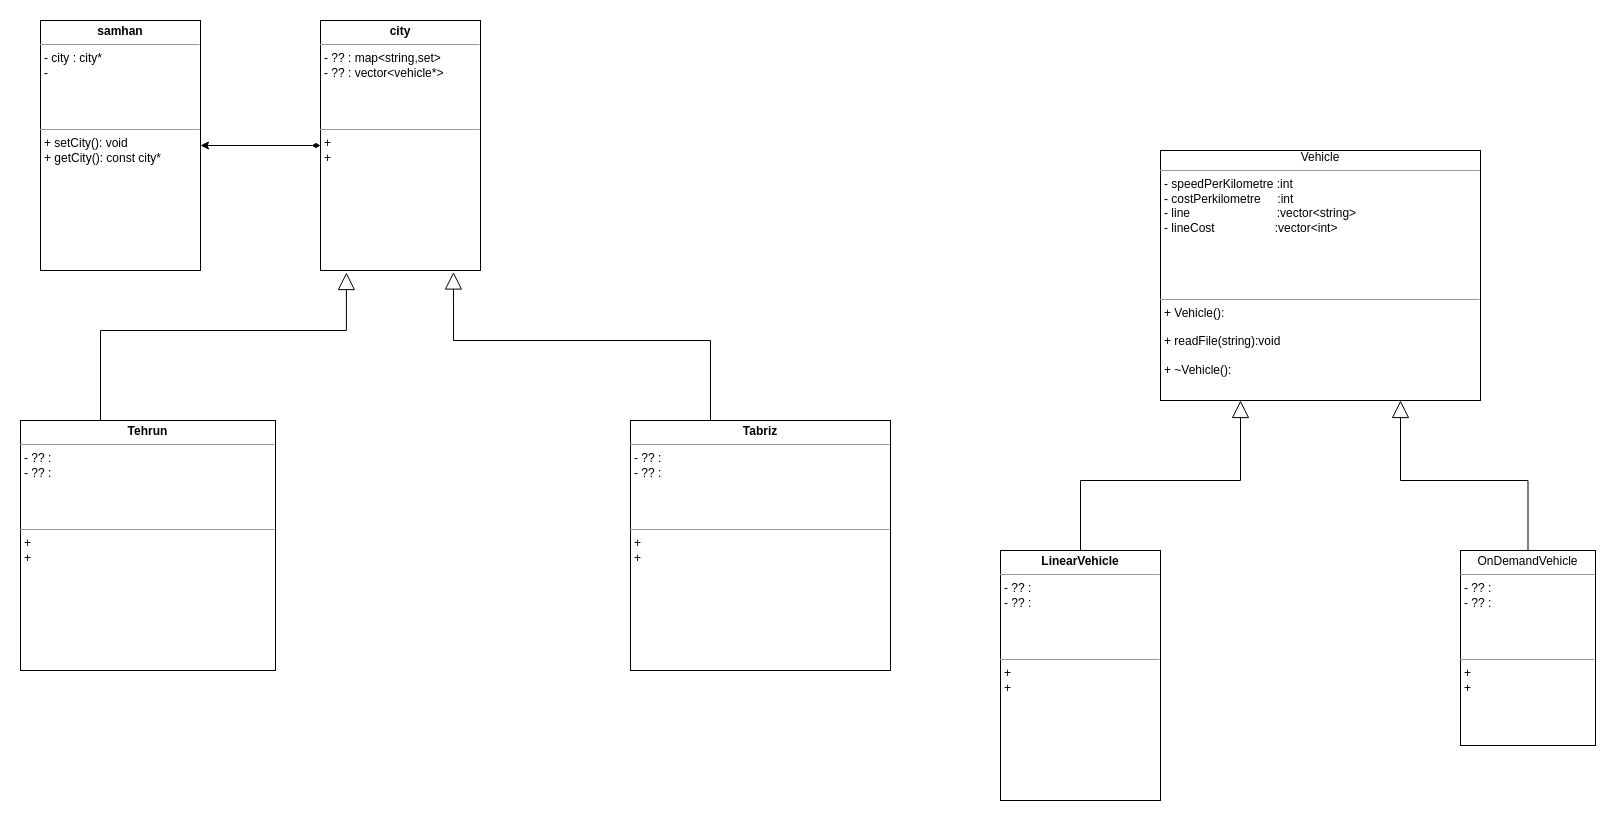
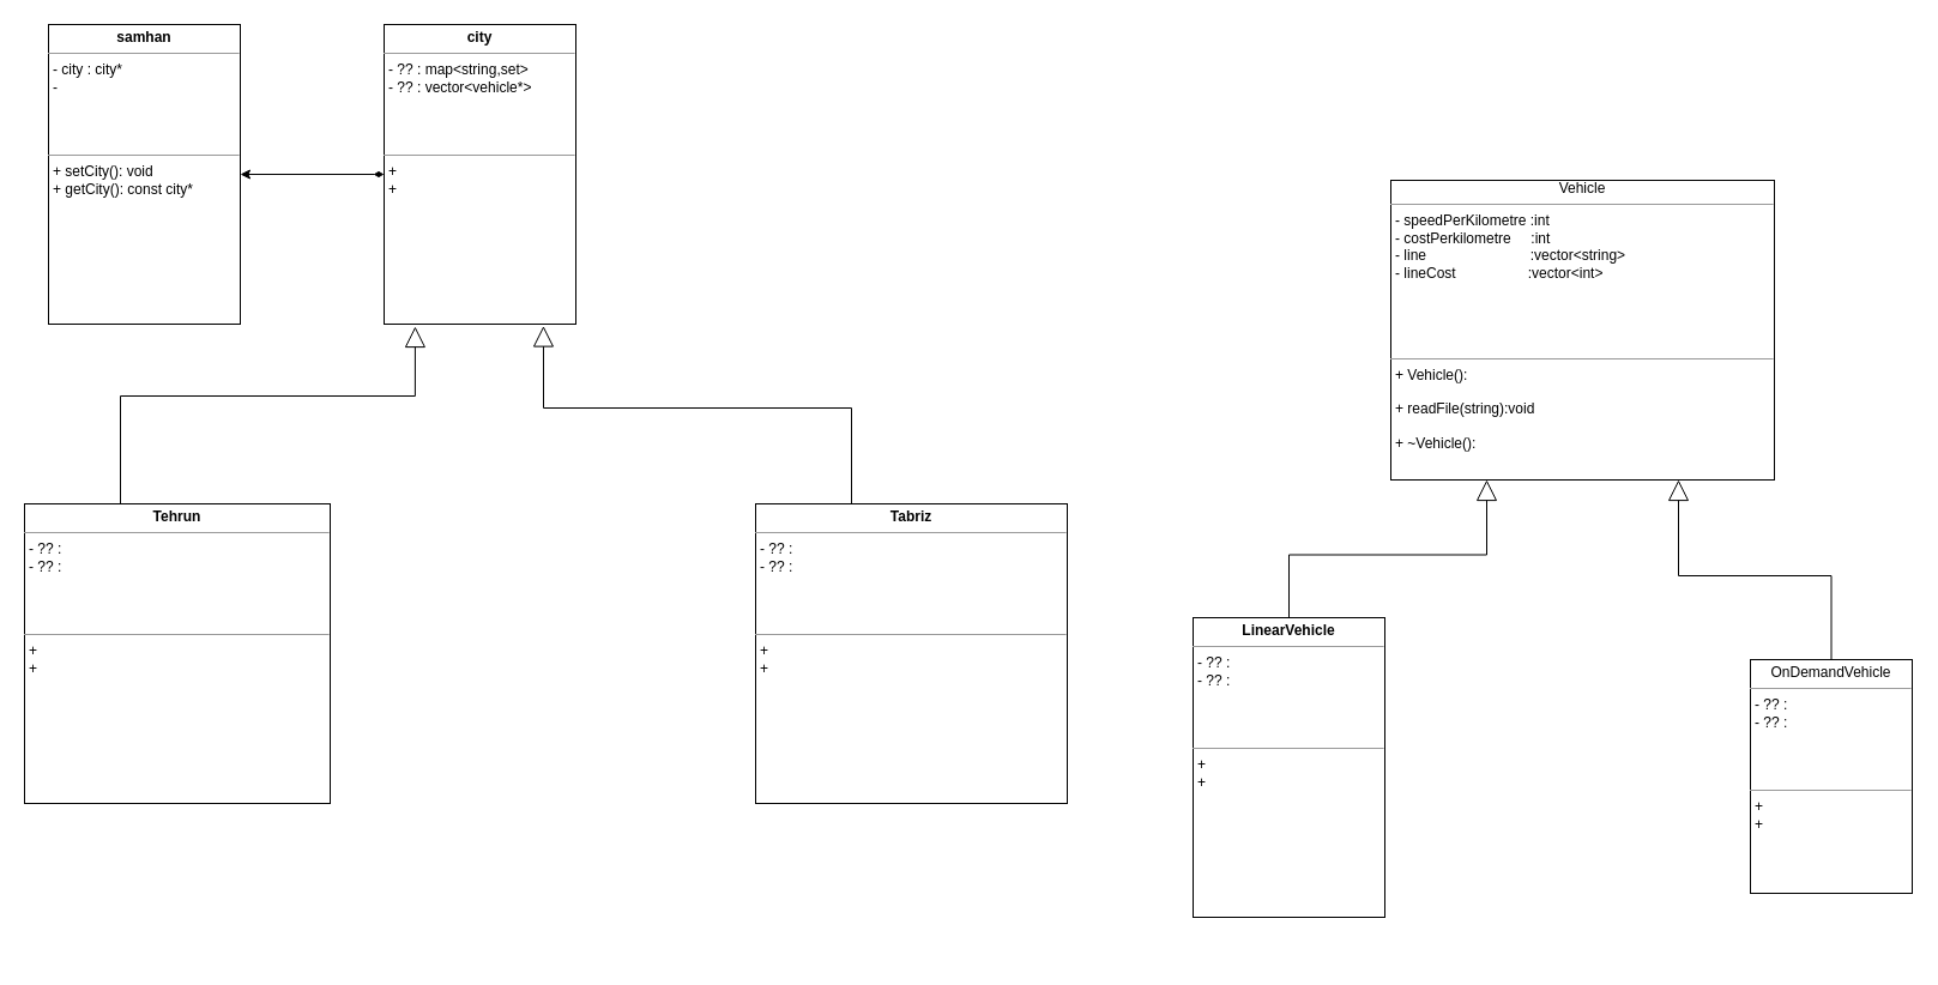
  <mxCell id="0" />
  <mxCell id="1" parent="0" />
  <mxCell id="2" value="&lt;p style=&quot;margin:0px;margin-top:4px;text-align:center;&quot;&gt;&lt;b&gt;samhan&lt;/b&gt;&lt;br&gt;&lt;/p&gt;&lt;hr size=&quot;1&quot;&gt;&lt;p style=&quot;margin:0px;margin-left:4px;&quot;&gt;- city : city*&lt;/p&gt;&lt;p style=&quot;margin:0px;margin-left:4px;&quot;&gt;-&lt;br&gt;&lt;/p&gt;&lt;p style=&quot;margin:0px;margin-left:4px;&quot;&gt;&lt;br&gt;&lt;/p&gt;&lt;p style=&quot;margin:0px;margin-left:4px;&quot;&gt;&lt;br&gt;&lt;/p&gt;&lt;p style=&quot;margin:0px;margin-left:4px;&quot;&gt;&lt;br&gt;&lt;/p&gt;&lt;hr size=&quot;1&quot;&gt;&lt;p style=&quot;margin:0px;margin-left:4px;&quot;&gt;+ setCity(): void&lt;br&gt;&lt;/p&gt;&lt;p style=&quot;margin:0px;margin-left:4px;&quot;&gt;+ getCity(): const city*&lt;/p&gt;&lt;p style=&quot;margin:0px;margin-left:4px;&quot;&gt;&lt;br&gt;&lt;/p&gt;" style="verticalAlign=top;align=left;overflow=fill;fontSize=12;fontFamily=Helvetica;html=1;whiteSpace=wrap;" parent="1" vertex="1"><mxGeometry x="40" y="20" width="160" height="250" as="geometry" /></mxCell>
  <mxCell id="3" style="edgeStyle=orthogonalEdgeStyle;rounded=0;orthogonalLoop=1;jettySize=auto;html=1;exitX=0;exitY=0.5;exitDx=0;exitDy=0;entryX=1;entryY=0.5;entryDx=0;entryDy=0;startArrow=diamondThin;startFill=1;sourcePerimeterSpacing=15;targetPerimeterSpacing=10;" parent="1" source="4" target="2" edge="1"><mxGeometry relative="1" as="geometry" /></mxCell>
  <mxCell id="4" value="&lt;p style=&quot;margin:0px;margin-top:4px;text-align:center;&quot;&gt;&lt;b&gt;city&lt;/b&gt;&lt;br&gt;&lt;/p&gt;&lt;hr size=&quot;1&quot;&gt;&lt;p style=&quot;margin:0px;margin-left:4px;&quot;&gt;- ?? : map&amp;lt;string,set&amp;gt;&lt;/p&gt;&lt;p style=&quot;margin:0px;margin-left:4px;&quot;&gt;- ?? : vector&amp;lt;vehicle*&amp;gt;&lt;br&gt;&lt;/p&gt;&lt;p style=&quot;margin:0px;margin-left:4px;&quot;&gt;&lt;br&gt;&lt;/p&gt;&lt;p style=&quot;margin:0px;margin-left:4px;&quot;&gt;&lt;br&gt;&lt;/p&gt;&lt;p style=&quot;margin:0px;margin-left:4px;&quot;&gt;&lt;br&gt;&lt;/p&gt;&lt;hr size=&quot;1&quot;&gt;&lt;p style=&quot;margin:0px;margin-left:4px;&quot;&gt;+ &lt;br&gt;&lt;/p&gt;&lt;p style=&quot;margin:0px;margin-left:4px;&quot;&gt;+ &lt;/p&gt;&lt;p style=&quot;margin:0px;margin-left:4px;&quot;&gt;&lt;br&gt;&lt;/p&gt;" style="verticalAlign=top;align=left;overflow=fill;fontSize=12;fontFamily=Helvetica;html=1;whiteSpace=wrap;" parent="1" vertex="1"><mxGeometry x="320" y="20" width="160" height="250" as="geometry" /></mxCell>
  <mxCell id="5" style="edgeStyle=orthogonalEdgeStyle;rounded=0;orthogonalLoop=1;jettySize=auto;html=1;exitX=0.5;exitY=0;exitDx=0;exitDy=0;entryX=0.162;entryY=1.008;entryDx=0;entryDy=0;endArrow=block;endFill=0;entryPerimeter=0;startArrow=none;startFill=0;endSize=15;startSize=0;targetPerimeterSpacing=4;jumpStyle=none;" parent="1" source="6" target="4" edge="1"><mxGeometry relative="1" as="geometry"><Array as="points"><mxPoint x="100" y="330" /><mxPoint x="346" y="330" /></Array></mxGeometry></mxCell>
  <mxCell id="6" value="&lt;p style=&quot;margin:0px;margin-top:4px;text-align:center;&quot;&gt;&lt;b&gt;Tehrun&lt;/b&gt;&lt;br&gt;&lt;/p&gt;&lt;hr size=&quot;1&quot;&gt;&lt;p style=&quot;margin:0px;margin-left:4px;&quot;&gt;- ?? : &lt;/p&gt;&lt;p style=&quot;margin:0px;margin-left:4px;&quot;&gt;- ?? : &lt;br&gt;&lt;/p&gt;&lt;p style=&quot;margin:0px;margin-left:4px;&quot;&gt;&lt;br&gt;&lt;/p&gt;&lt;p style=&quot;margin:0px;margin-left:4px;&quot;&gt;&lt;br&gt;&lt;/p&gt;&lt;p style=&quot;margin:0px;margin-left:4px;&quot;&gt;&lt;br&gt;&lt;/p&gt;&lt;hr size=&quot;1&quot;&gt;&lt;p style=&quot;margin:0px;margin-left:4px;&quot;&gt;+ &lt;br&gt;&lt;/p&gt;&lt;p style=&quot;margin:0px;margin-left:4px;&quot;&gt;+ &lt;/p&gt;&lt;p style=&quot;margin:0px;margin-left:4px;&quot;&gt;&lt;br&gt;&lt;/p&gt;" style="verticalAlign=top;align=left;overflow=fill;fontSize=12;fontFamily=Helvetica;html=1;whiteSpace=wrap;" parent="1" vertex="1"><mxGeometry x="20" y="420" width="255" height="250" as="geometry" /></mxCell>
  <mxCell id="7" value="&lt;p style=&quot;margin:0px;margin-top:4px;text-align:center;&quot;&gt;&lt;b&gt;Tabriz&lt;/b&gt;&lt;br&gt;&lt;/p&gt;&lt;hr size=&quot;1&quot;&gt;&lt;p style=&quot;margin:0px;margin-left:4px;&quot;&gt;- ?? : &lt;/p&gt;&lt;p style=&quot;margin:0px;margin-left:4px;&quot;&gt;- ?? : &lt;br&gt;&lt;/p&gt;&lt;p style=&quot;margin:0px;margin-left:4px;&quot;&gt;&lt;br&gt;&lt;/p&gt;&lt;p style=&quot;margin:0px;margin-left:4px;&quot;&gt;&lt;br&gt;&lt;/p&gt;&lt;p style=&quot;margin:0px;margin-left:4px;&quot;&gt;&lt;br&gt;&lt;/p&gt;&lt;hr size=&quot;1&quot;&gt;&lt;p style=&quot;margin:0px;margin-left:4px;&quot;&gt;+ &lt;br&gt;&lt;/p&gt;&lt;p style=&quot;margin:0px;margin-left:4px;&quot;&gt;+ &lt;/p&gt;&lt;p style=&quot;margin:0px;margin-left:4px;&quot;&gt;&lt;br&gt;&lt;/p&gt;" style="verticalAlign=top;align=left;overflow=fill;fontSize=12;fontFamily=Helvetica;html=1;whiteSpace=wrap;" parent="1" vertex="1"><mxGeometry x="630" y="420" width="260" height="250" as="geometry" /></mxCell>
  <mxCell id="8" style="edgeStyle=orthogonalEdgeStyle;rounded=0;orthogonalLoop=1;jettySize=auto;html=1;exitX=0.5;exitY=0;exitDx=0;exitDy=0;entryX=0.831;entryY=1.006;entryDx=0;entryDy=0;entryPerimeter=0;endArrow=block;endFill=0;endSize=15;" parent="1" source="7" target="4" edge="1"><mxGeometry relative="1" as="geometry"><Array as="points"><mxPoint x="710" y="340" /><mxPoint x="453" y="340" /></Array></mxGeometry></mxCell>
  <mxCell id="9" value="&lt;div align=&quot;center&quot;&gt;Vehicle&lt;br&gt;&lt;/div&gt;&lt;p style=&quot;margin:0px;margin-top:4px;text-align:center;&quot;&gt;&lt;/p&gt;&lt;hr size=&quot;1&quot;&gt;&lt;p style=&quot;margin:0px;margin-left:4px;&quot;&gt;- speedPerKilometre :int&lt;br&gt;&lt;/p&gt;&lt;p style=&quot;margin:0px;margin-left:4px;&quot;&gt;- costPerkilometre&amp;nbsp; &amp;nbsp;&amp;nbsp; :int &amp;nbsp;&amp;nbsp;&amp;nbsp;&amp;nbsp;&amp;nbsp;&amp;nbsp;&amp;nbsp;&amp;nbsp;&amp;nbsp;&amp;nbsp;&amp;nbsp;&amp;nbsp; &lt;br&gt;&lt;/p&gt;&lt;p style=&quot;margin:0px;margin-left:4px;&quot;&gt;- line&amp;nbsp;&amp;nbsp;&amp;nbsp;&amp;nbsp;&amp;nbsp;&amp;nbsp;&amp;nbsp;&amp;nbsp;&amp;nbsp;&amp;nbsp;&amp;nbsp;&amp;nbsp;&amp;nbsp;&amp;nbsp;&amp;nbsp;&amp;nbsp;&amp;nbsp;&amp;nbsp;&amp;nbsp;&amp;nbsp;&amp;nbsp;&amp;nbsp;&amp;nbsp;&amp;nbsp;&amp;nbsp; :vector&amp;lt;string&amp;gt;&lt;/p&gt;&lt;p style=&quot;margin:0px;margin-left:4px;&quot;&gt;- lineCost&amp;nbsp;&amp;nbsp;&amp;nbsp;&amp;nbsp;&amp;nbsp;&amp;nbsp;&amp;nbsp;&amp;nbsp;&amp;nbsp;&amp;nbsp;&amp;nbsp;&amp;nbsp;&amp;nbsp;&amp;nbsp;&amp;nbsp;&amp;nbsp;&amp;nbsp; :vector&amp;lt;int&amp;gt;&amp;nbsp; &lt;br&gt;&lt;/p&gt;&lt;p style=&quot;margin:0px;margin-left:4px;&quot;&gt;&lt;br&gt;&lt;/p&gt;&lt;p style=&quot;margin:0px;margin-left:4px;&quot;&gt;&lt;br&gt;&lt;/p&gt;&lt;p style=&quot;margin:0px;margin-left:4px;&quot;&gt;&lt;br&gt;&lt;/p&gt;&lt;p style=&quot;margin:0px;margin-left:4px;&quot;&gt;&lt;br&gt;&lt;/p&gt;&lt;hr size=&quot;1&quot;&gt;&lt;p style=&quot;margin:0px;margin-left:4px;&quot;&gt;+ Vehicle():&lt;/p&gt;&lt;p style=&quot;margin:0px;margin-left:4px;&quot;&gt;&lt;br&gt;&lt;/p&gt;&lt;p style=&quot;margin:0px;margin-left:4px;&quot;&gt;+ readFile(string):void&lt;/p&gt;&lt;p style=&quot;margin:0px;margin-left:4px;&quot;&gt;&lt;br&gt;&lt;/p&gt;&lt;p style=&quot;margin:0px;margin-left:4px;&quot;&gt;+ ~Vehicle():&lt;/p&gt;&lt;p style=&quot;margin:0px;margin-left:4px;&quot;&gt;&lt;br&gt;&lt;/p&gt;" style="verticalAlign=top;align=left;overflow=fill;fontSize=12;fontFamily=Helvetica;html=1;whiteSpace=wrap;" vertex="1" parent="1"><mxGeometry x="1160" y="150" width="320" height="250" as="geometry" /></mxCell>
  <mxCell id="10" style="edgeStyle=orthogonalEdgeStyle;rounded=0;orthogonalLoop=1;jettySize=auto;html=1;exitX=0.5;exitY=0;exitDx=0;exitDy=0;entryX=0.25;entryY=1;entryDx=0;entryDy=0;endArrow=block;endFill=0;endSize=15;" edge="1" parent="1" source="11" target="9"><mxGeometry relative="1" as="geometry" /></mxCell>
- <mxCell id="11" value="&lt;p style=&quot;margin:0px;margin-top:4px;text-align:center;&quot;&gt;&lt;b&gt;LinearVehicle&lt;/b&gt;&lt;br&gt;&lt;/p&gt;&lt;hr size=&quot;1&quot;&gt;&lt;p style=&quot;margin:0px;margin-left:4px;&quot;&gt;- ?? : &lt;/p&gt;&lt;p style=&quot;margin:0px;margin-left:4px;&quot;&gt;- ?? : &lt;br&gt;&lt;/p&gt;&lt;p style=&quot;margin:0px;margin-left:4px;&quot;&gt;&lt;br&gt;&lt;/p&gt;&lt;p style=&quot;margin:0px;margin-left:4px;&quot;&gt;&lt;br&gt;&lt;/p&gt;&lt;p style=&quot;margin:0px;margin-left:4px;&quot;&gt;&lt;br&gt;&lt;/p&gt;&lt;hr size=&quot;1&quot;&gt;&lt;p style=&quot;margin:0px;margin-left:4px;&quot;&gt;+ &lt;br&gt;&lt;/p&gt;&lt;p style=&quot;margin:0px;margin-left:4px;&quot;&gt;+ &lt;/p&gt;&lt;p style=&quot;margin:0px;margin-left:4px;&quot;&gt;&lt;br&gt;&lt;/p&gt;" style="verticalAlign=top;align=left;overflow=fill;fontSize=12;fontFamily=Helvetica;html=1;whiteSpace=wrap;" vertex="1" parent="1"><mxGeometry x="1000" y="550" width="160" height="250" as="geometry" /></mxCell>
+ <mxCell id="11" value="&lt;p style=&quot;margin:0px;margin-top:4px;text-align:center;&quot;&gt;&lt;b&gt;LinearVehicle&lt;/b&gt;&lt;br&gt;&lt;/p&gt;&lt;hr size=&quot;1&quot;&gt;&lt;p style=&quot;margin:0px;margin-left:4px;&quot;&gt;- ?? : &lt;/p&gt;&lt;p style=&quot;margin:0px;margin-left:4px;&quot;&gt;- ?? : &lt;br&gt;&lt;/p&gt;&lt;p style=&quot;margin:0px;margin-left:4px;&quot;&gt;&lt;br&gt;&lt;/p&gt;&lt;p style=&quot;margin:0px;margin-left:4px;&quot;&gt;&lt;br&gt;&lt;/p&gt;&lt;p style=&quot;margin:0px;margin-left:4px;&quot;&gt;&lt;br&gt;&lt;/p&gt;&lt;hr size=&quot;1&quot;&gt;&lt;p style=&quot;margin:0px;margin-left:4px;&quot;&gt;+ &lt;br&gt;&lt;/p&gt;&lt;p style=&quot;margin:0px;margin-left:4px;&quot;&gt;+ &lt;/p&gt;&lt;p style=&quot;margin:0px;margin-left:4px;&quot;&gt;&lt;br&gt;&lt;/p&gt;" style="verticalAlign=top;align=left;overflow=fill;fontSize=12;fontFamily=Helvetica;html=1;whiteSpace=wrap;" vertex="1" parent="1"><mxGeometry x="995" y="515" width="160" height="250" as="geometry" /></mxCell>
  <mxCell id="12" style="edgeStyle=orthogonalEdgeStyle;rounded=0;orthogonalLoop=1;jettySize=auto;html=1;exitX=0.5;exitY=0;exitDx=0;exitDy=0;entryX=0.75;entryY=1;entryDx=0;entryDy=0;endArrow=block;endFill=0;endSize=15;" edge="1" parent="1" source="13" target="9"><mxGeometry relative="1" as="geometry" /></mxCell>
  <mxCell id="13" value="&lt;p style=&quot;margin:0px;margin-top:4px;text-align:center;&quot;&gt;OnDemandVehicle&lt;br&gt;&lt;/p&gt;&lt;hr size=&quot;1&quot;&gt;&lt;p style=&quot;margin:0px;margin-left:4px;&quot;&gt;- ?? : &lt;/p&gt;&lt;p style=&quot;margin:0px;margin-left:4px;&quot;&gt;- ?? : &lt;br&gt;&lt;/p&gt;&lt;p style=&quot;margin:0px;margin-left:4px;&quot;&gt;&lt;br&gt;&lt;/p&gt;&lt;p style=&quot;margin:0px;margin-left:4px;&quot;&gt;&lt;br&gt;&lt;/p&gt;&lt;p style=&quot;margin:0px;margin-left:4px;&quot;&gt;&lt;br&gt;&lt;/p&gt;&lt;hr size=&quot;1&quot;&gt;&lt;p style=&quot;margin:0px;margin-left:4px;&quot;&gt;+ &lt;br&gt;&lt;/p&gt;&lt;p style=&quot;margin:0px;margin-left:4px;&quot;&gt;+ &lt;/p&gt;&lt;p style=&quot;margin:0px;margin-left:4px;&quot;&gt;&lt;br&gt;&lt;/p&gt;" style="verticalAlign=top;align=left;overflow=fill;fontSize=12;fontFamily=Helvetica;html=1;whiteSpace=wrap;" vertex="1" parent="1"><mxGeometry x="1460" y="550" width="135" height="195" as="geometry" /></mxCell>
